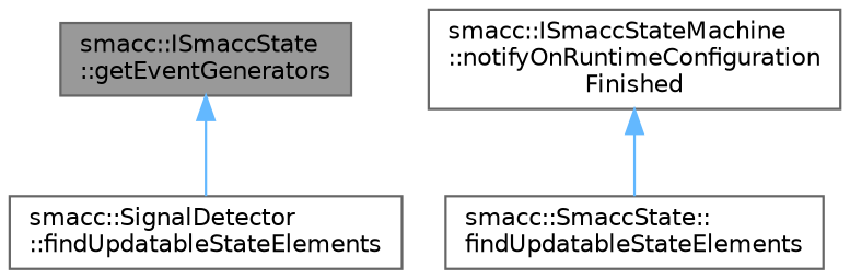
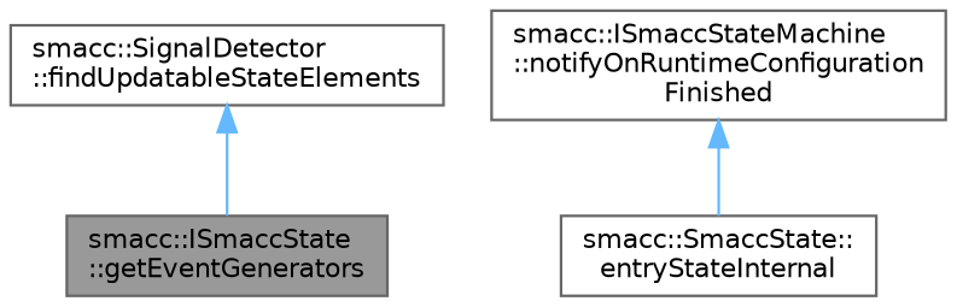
  digraph {
    rankdir=TB
    node [color=grey40 fillcolor=white fontname=Helvetica fontsize=10 shape=box style=filled]
    edge [color=steelblue1 dir=back fontname=Helvetica fontsize=10 labelfontname=Helvetica labelfontsize=10 style=solid]
    n1 [color=gray40 fillcolor=grey60 fontcolor=black height=0.2 label="smacc::ISmaccState\l::getEventGenerators" width=0.4]
    n2 [height=0.2 label="smacc::SignalDetector\l::findUpdatableStateElements" width=0.4]
    n3 [height=0.2 label="smacc::ISmaccStateMachine\l::notifyOnRuntimeConfiguration\lFinished" width=0.4]
-   n4 [height=0.2 label="smacc::SmaccState::\lfindUpdatableStateElements" width=0.4]
-   n1 -> n2
+   n4 [height=0.2 label="smacc::SmaccState::\lentryStateInternal" width=0.4]
+   n2 -> n1
    n3 -> n4
  }
